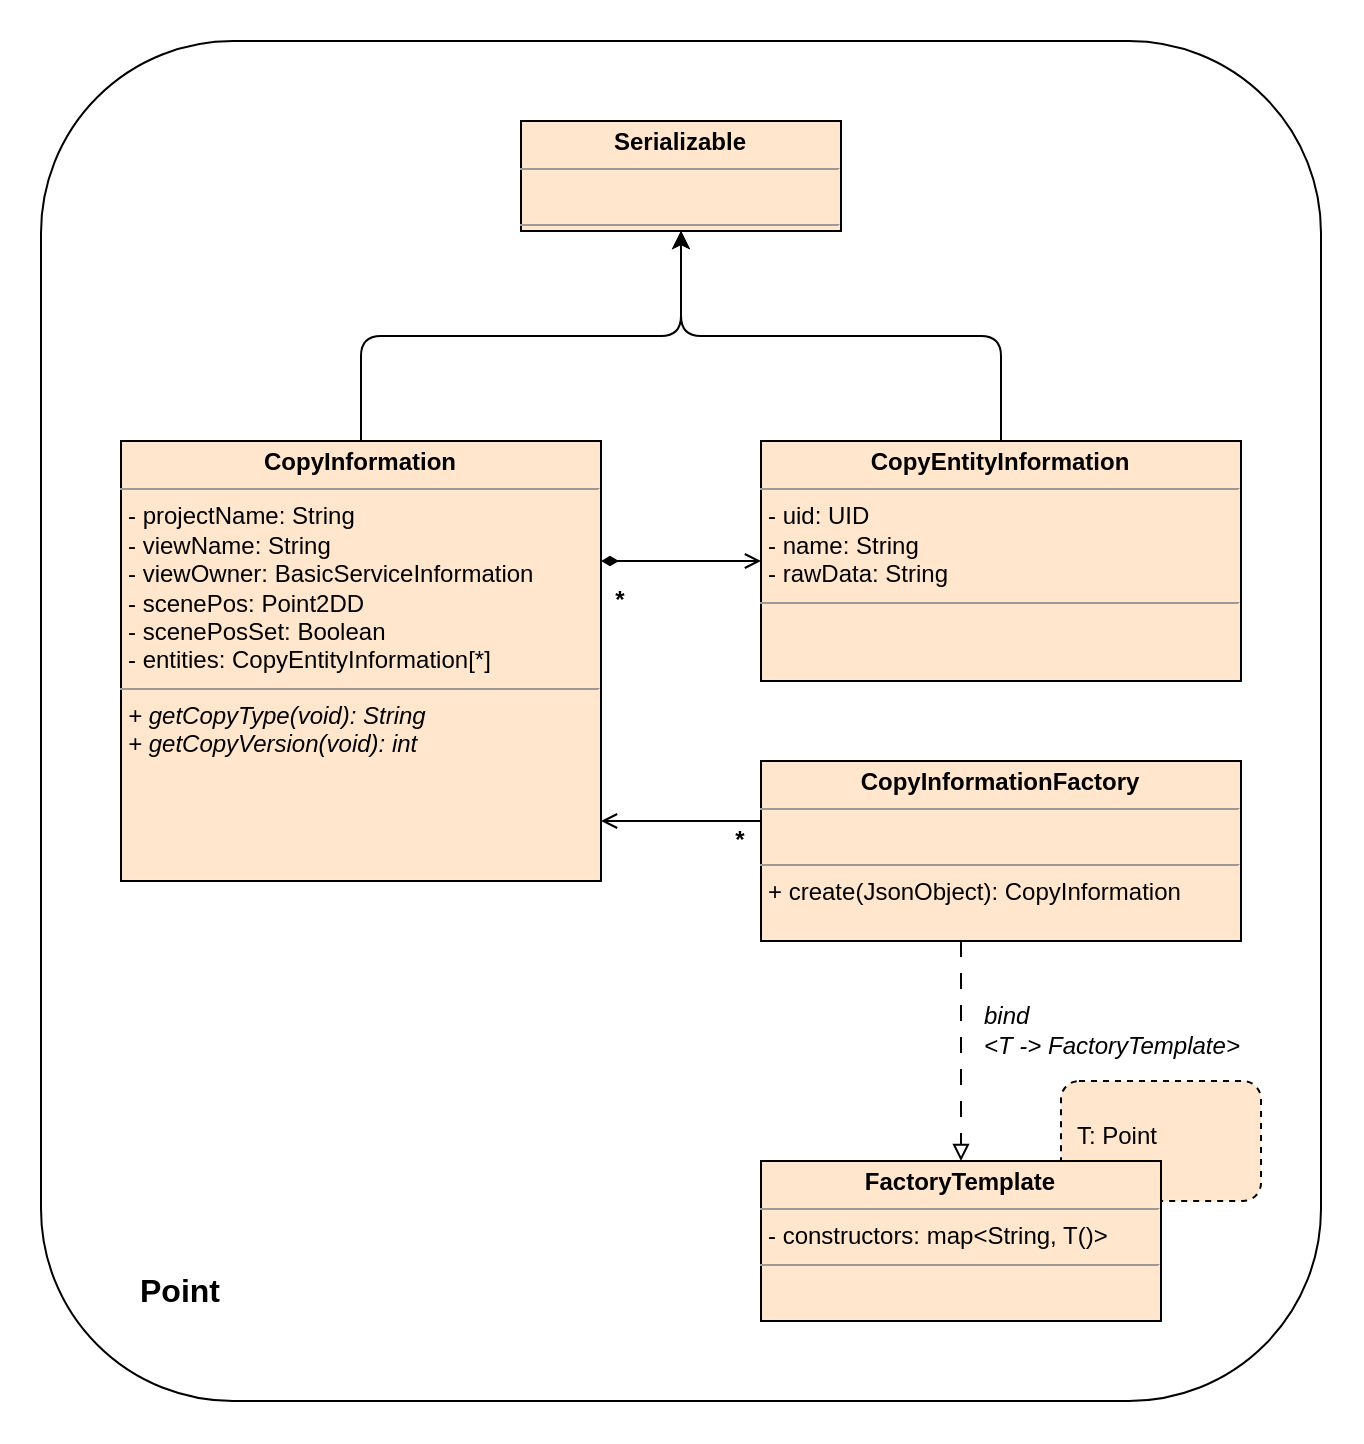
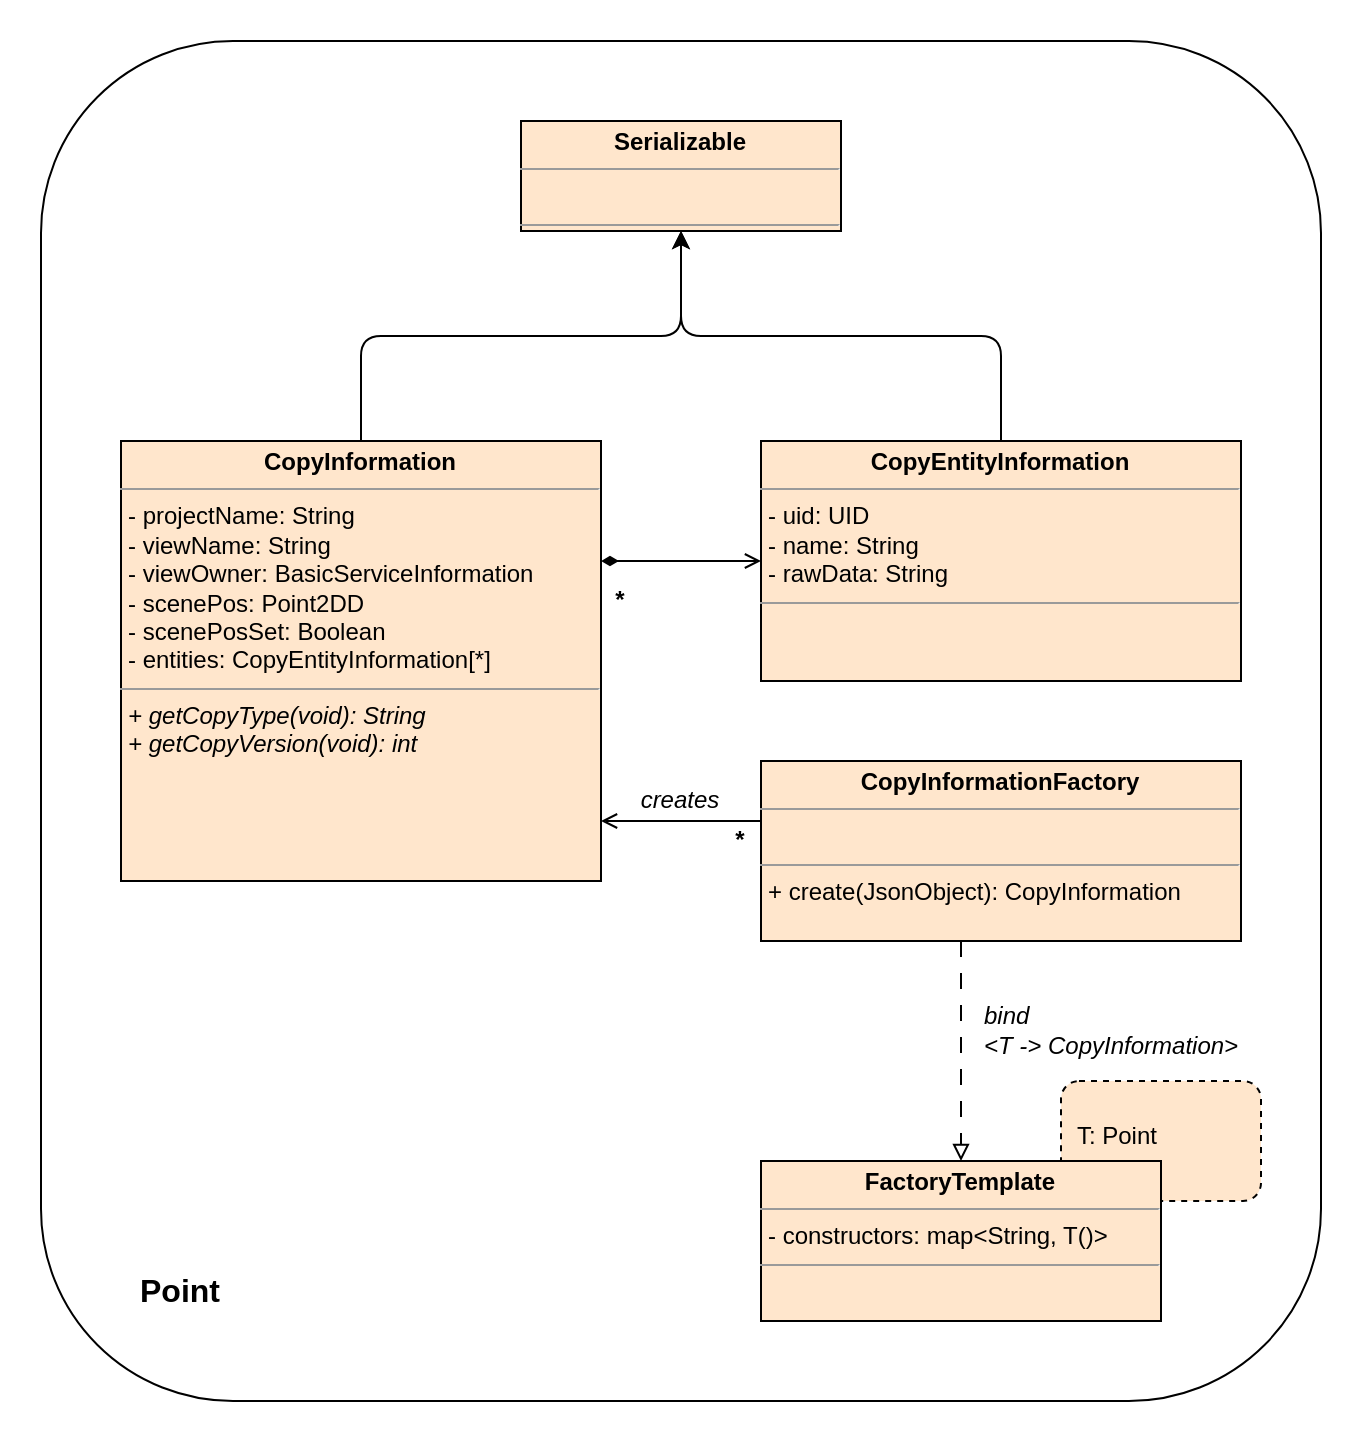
  <mxCell id="0" />
  <mxCell id="1" parent="0" />
  <mxCell id="2" value="" style="rounded=1;whiteSpace=wrap;html=1;fillColor=none;connectable=0;allowArrows=0;" vertex="1" parent="1"><mxGeometry x="20" y="20" width="640" height="680" as="geometry" /></mxCell>
  <mxCell id="3" style="edgeStyle=orthogonalEdgeStyle;rounded=1;orthogonalLoop=1;jettySize=auto;html=1;curved=0;" edge="1" parent="1" source="5" target="6"><mxGeometry relative="1" as="geometry" /></mxCell>
  <mxCell id="4" style="edgeStyle=orthogonalEdgeStyle;rounded=0;orthogonalLoop=1;jettySize=auto;html=1;startArrow=diamondThin;startFill=1;endArrow=open;endFill=0;" edge="1" parent="1" source="5" target="8"><mxGeometry relative="1" as="geometry"><Array as="points"><mxPoint x="320" y="280" /><mxPoint x="320" y="280" /></Array></mxGeometry></mxCell>
  <mxCell id="5" value="&lt;p style=&quot;margin:0px;margin-top:4px;text-align:center;&quot;&gt;&lt;b&gt;CopyInformation&lt;/b&gt;&lt;br&gt;&lt;/p&gt;&lt;hr size=&quot;1&quot;&gt;&lt;p style=&quot;margin:0px;margin-left:4px;&quot;&gt;- projectName: String&lt;/p&gt;&lt;p style=&quot;margin:0px;margin-left:4px;&quot;&gt;- viewName: String&lt;br&gt;&lt;/p&gt;&lt;p style=&quot;margin:0px;margin-left:4px;&quot;&gt;- viewOwner: BasicServiceInformation&lt;br&gt;&lt;/p&gt;&lt;p style=&quot;margin:0px;margin-left:4px;&quot;&gt;- scenePos: Point2DD&lt;/p&gt;&lt;p style=&quot;margin:0px;margin-left:4px;&quot;&gt;- scenePosSet: Boolean&lt;/p&gt;&lt;p style=&quot;margin:0px;margin-left:4px;&quot;&gt;- entities: CopyEntityInformation[*]&lt;/p&gt;&lt;hr size=&quot;1&quot;&gt;&lt;p style=&quot;margin:0px;margin-left:4px;&quot;&gt;&lt;i&gt;+ getCopyType(void): String&lt;/i&gt;&lt;/p&gt;&lt;p style=&quot;margin:0px;margin-left:4px;&quot;&gt;&lt;i&gt;+ getCopyVersion(void): int&lt;/i&gt;&lt;/p&gt;" style="verticalAlign=top;align=left;overflow=fill;fontSize=12;fontFamily=Helvetica;html=1;fillColor=#ffe6cc;strokeColor=#000000;" vertex="1" parent="1"><mxGeometry x="60" y="220" width="240" height="220" as="geometry" /></mxCell>
  <mxCell id="6" value="&lt;p style=&quot;margin:0px;margin-top:4px;text-align:center;&quot;&gt;&lt;b&gt;Serializable&lt;/b&gt;&lt;/p&gt;&lt;hr size=&quot;1&quot;&gt;&lt;p style=&quot;margin:0px;margin-left:4px;&quot;&gt;&lt;br&gt;&lt;/p&gt;&lt;hr size=&quot;1&quot;&gt;&lt;p style=&quot;margin:0px;margin-left:4px;&quot;&gt;&lt;br&gt;&lt;/p&gt;" style="verticalAlign=top;align=left;overflow=fill;fontSize=12;fontFamily=Helvetica;html=1;fillColor=#ffe6cc;strokeColor=#000000;" vertex="1" parent="1"><mxGeometry x="260" y="60" width="160" height="55" as="geometry" /></mxCell>
  <mxCell id="7" style="edgeStyle=orthogonalEdgeStyle;rounded=1;orthogonalLoop=1;jettySize=auto;html=1;curved=0;" edge="1" parent="1" source="8" target="6"><mxGeometry relative="1" as="geometry" /></mxCell>
  <mxCell id="8" value="&lt;p style=&quot;margin:0px;margin-top:4px;text-align:center;&quot;&gt;&lt;b&gt;CopyEntityInformation&lt;/b&gt;&lt;br&gt;&lt;/p&gt;&lt;hr size=&quot;1&quot;&gt;&lt;p style=&quot;margin:0px;margin-left:4px;&quot;&gt;- uid: UID&lt;/p&gt;&lt;p style=&quot;margin:0px;margin-left:4px;&quot;&gt;- name: String&lt;/p&gt;&lt;p style=&quot;margin:0px;margin-left:4px;&quot;&gt;- rawData: String&lt;/p&gt;&lt;hr size=&quot;1&quot;&gt;&lt;p style=&quot;margin:0px;margin-left:4px;&quot;&gt;&lt;br&gt;&lt;/p&gt;" style="verticalAlign=top;align=left;overflow=fill;fontSize=12;fontFamily=Helvetica;html=1;fillColor=#ffe6cc;strokeColor=#000000;" vertex="1" parent="1"><mxGeometry x="380" y="220" width="240" height="120" as="geometry" /></mxCell>
  <mxCell id="9" value="*" style="text;html=1;align=center;verticalAlign=middle;whiteSpace=wrap;rounded=0;fontStyle=1" vertex="1" parent="1"><mxGeometry x="300" y="290" width="20" height="20" as="geometry" /></mxCell>
  <mxCell id="10" style="edgeStyle=orthogonalEdgeStyle;rounded=0;orthogonalLoop=1;jettySize=auto;html=1;endArrow=open;endFill=0;startFill=0;startArrow=none;" edge="1" parent="1" source="12" target="5"><mxGeometry relative="1" as="geometry"><Array as="points"><mxPoint x="340" y="410" /><mxPoint x="340" y="410" /></Array></mxGeometry></mxCell>
  <mxCell id="11" style="edgeStyle=orthogonalEdgeStyle;rounded=0;orthogonalLoop=1;jettySize=auto;html=1;dashed=1;dashPattern=8 8;endArrow=block;endFill=0;entryX=0.5;entryY=0;entryDx=0;entryDy=0;" edge="1" parent="1" source="12" target="16"><mxGeometry relative="1" as="geometry"><mxPoint x="500" y="540" as="targetPoint" /><Array as="points"><mxPoint x="480" y="570" /><mxPoint x="480" y="570" /></Array></mxGeometry></mxCell>
  <mxCell id="12" value="&lt;p style=&quot;margin:0px;margin-top:4px;text-align:center;&quot;&gt;&lt;b&gt;CopyInformationFactory&lt;/b&gt;&lt;/p&gt;&lt;hr size=&quot;1&quot;&gt;&lt;p style=&quot;margin:0px;margin-left:4px;&quot;&gt;&lt;br&gt;&lt;/p&gt;&lt;hr size=&quot;1&quot;&gt;&lt;p style=&quot;margin:0px;margin-left:4px;&quot;&gt;+ create(JsonObject): CopyInformation&lt;/p&gt;" style="verticalAlign=top;align=left;overflow=fill;fontSize=12;fontFamily=Helvetica;html=1;fillColor=#ffe6cc;strokeColor=#000000;" vertex="1" parent="1"><mxGeometry x="380" y="380" width="240" height="90" as="geometry" /></mxCell>
  <mxCell id="13" value="*" style="text;html=1;align=center;verticalAlign=middle;whiteSpace=wrap;rounded=0;fontStyle=1" vertex="1" parent="1"><mxGeometry x="360" y="410" width="20" height="20" as="geometry" /></mxCell>
+ <mxCell id="14" value="creates" style="text;html=1;align=center;verticalAlign=middle;whiteSpace=wrap;rounded=0;fontStyle=2" vertex="1" parent="1"><mxGeometry x="310" y="390" width="60" height="20" as="geometry" /></mxCell>
  <mxCell id="15" value="&amp;nbsp;&lt;div&gt;&amp;nbsp; T: Point&lt;/div&gt;" style="rounded=1;whiteSpace=wrap;html=1;strokeColor=#000000;align=left;verticalAlign=top;fontFamily=Helvetica;fontSize=12;fontColor=default;fillColor=#ffe6cc;dashed=1;labelPosition=center;verticalLabelPosition=middle;" vertex="1" parent="1"><mxGeometry x="530" y="540" width="100" height="60" as="geometry" /></mxCell>
  <mxCell id="16" value="&lt;p style=&quot;margin:0px;margin-top:4px;text-align:center;&quot;&gt;&lt;b&gt;FactoryTemplate&lt;/b&gt;&lt;br&gt;&lt;/p&gt;&lt;hr size=&quot;1&quot;&gt;&lt;p style=&quot;margin:0px;margin-left:4px;&quot;&gt;- constructors: map&amp;lt;String, T()&amp;gt;&lt;/p&gt;&lt;hr size=&quot;1&quot;&gt;&lt;p style=&quot;margin:0px;margin-left:4px;&quot;&gt;&lt;br&gt;&lt;/p&gt;" style="verticalAlign=top;align=left;overflow=fill;fontSize=12;fontFamily=Helvetica;html=1;fillColor=#ffe6cc;strokeColor=#000000;fontColor=default;rounded=0;" vertex="1" parent="1"><mxGeometry x="380" y="580" width="200" height="80" as="geometry" /></mxCell>
- <mxCell id="17" value="bind&lt;br&gt;&amp;lt;T -&amp;gt; FactoryTemplate&amp;gt;" style="text;html=1;align=left;verticalAlign=middle;whiteSpace=wrap;rounded=0;fontStyle=2" vertex="1" parent="1"><mxGeometry x="490" y="500" width="140" height="30" as="geometry" /></mxCell>
+ <mxCell id="17" value="bind&lt;br&gt;&amp;lt;T -&amp;gt; CopyInformation&amp;gt;" style="text;html=1;align=left;verticalAlign=middle;whiteSpace=wrap;rounded=0;fontStyle=2" vertex="1" parent="1"><mxGeometry x="490" y="500" width="140" height="30" as="geometry" /></mxCell>
  <mxCell id="18" value="Point" style="text;html=1;align=center;verticalAlign=middle;whiteSpace=wrap;rounded=0;fontSize=16;fontStyle=1" vertex="1" parent="1"><mxGeometry x="60" y="630" width="60" height="30" as="geometry" /></mxCell>
